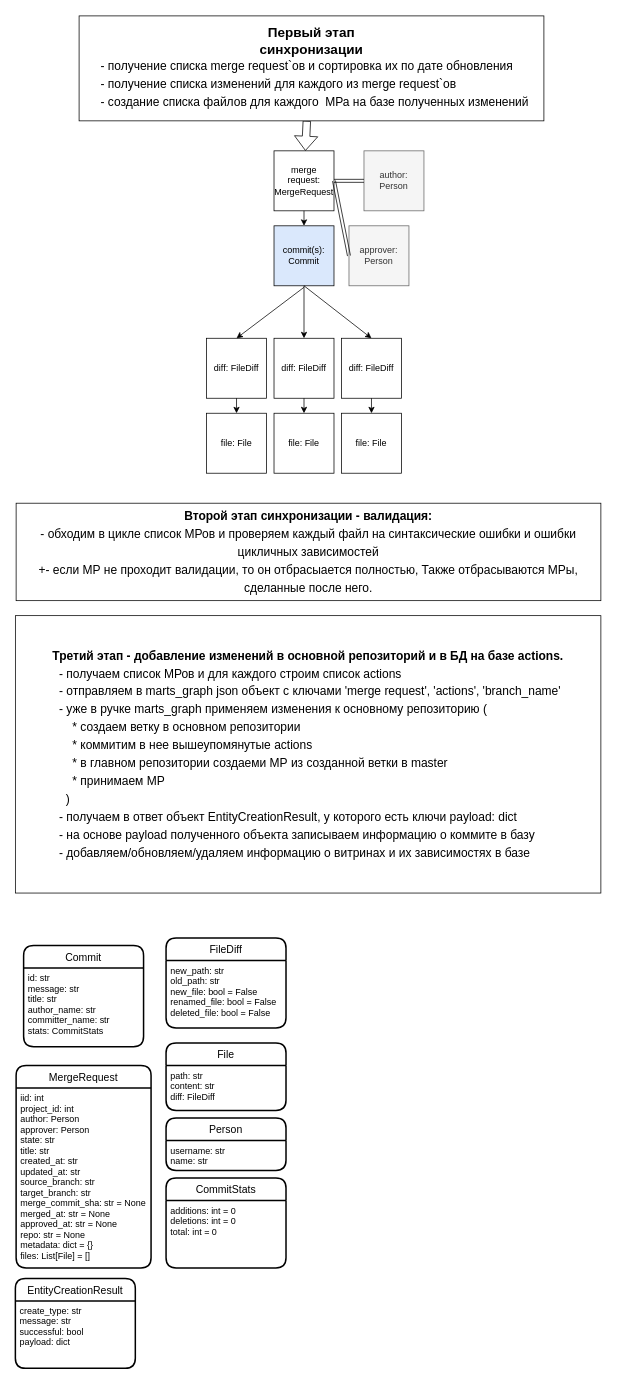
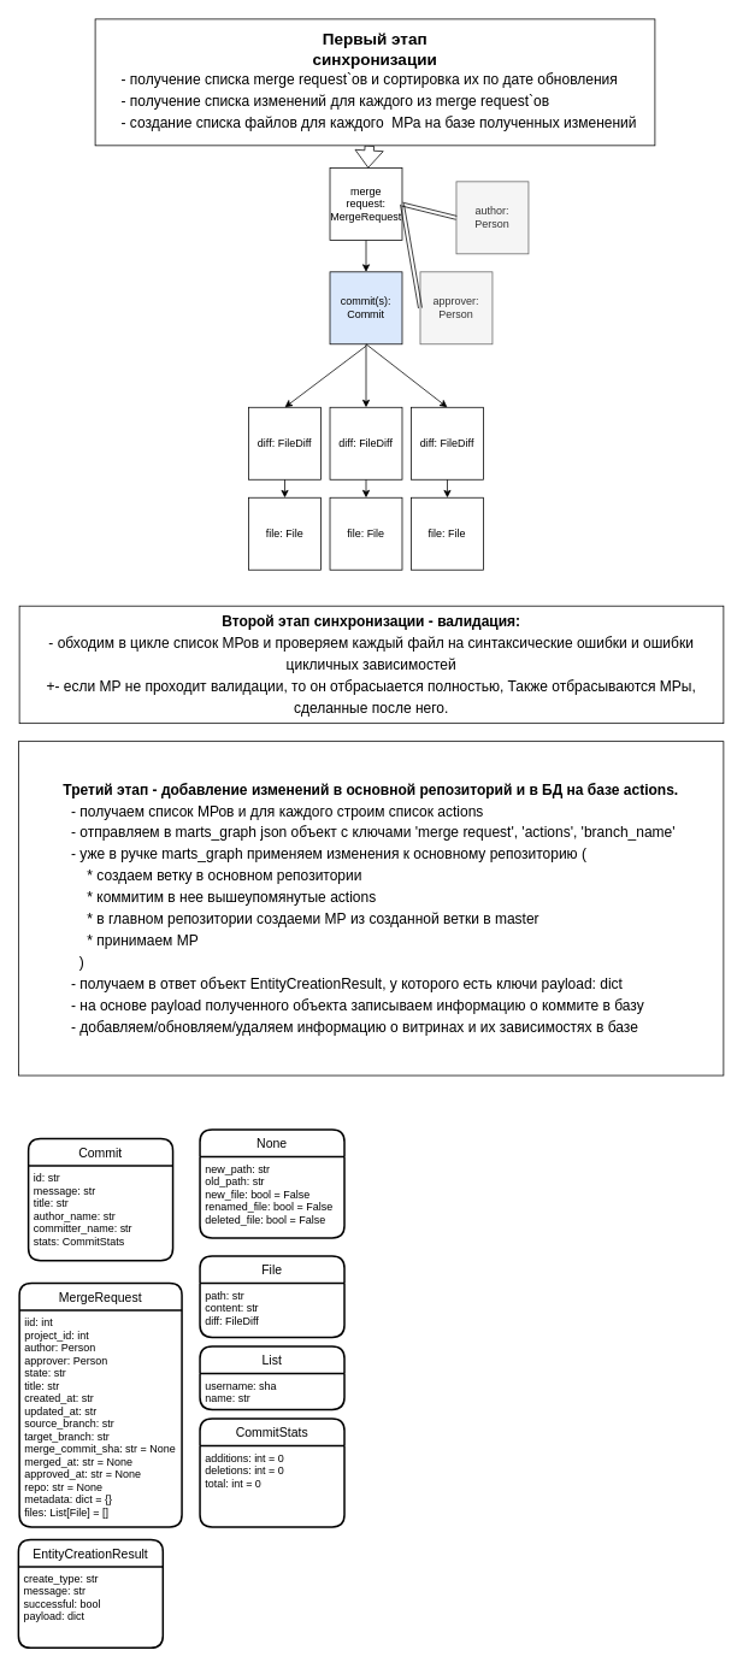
  <mxCell id="0" />
  <mxCell id="1" parent="0" />
- <mxCell id="2" value="merge request: MergeRequest" style="whiteSpace=wrap;html=1;aspect=fixed;" parent="1" vertex="1"><mxGeometry x="365" y="200" width="80" height="80" as="geometry" /></mxCell>
+ <mxCell id="2" value="merge request: MergeRequest" style="whiteSpace=wrap;html=1;aspect=fixed;" parent="1" vertex="1"><mxGeometry x="365" y="185" width="80" height="80" as="geometry" /></mxCell>
  <mxCell id="3" value="commit(s): Commit" style="whiteSpace=wrap;html=1;aspect=fixed;fillColor=#dae8fc;" parent="1" vertex="1"><mxGeometry x="365" y="300" width="80" height="80" as="geometry" /></mxCell>
- <mxCell id="4" value="author: Person&lt;br&gt;" style="whiteSpace=wrap;html=1;aspect=fixed;fillColor=#f5f5f5;strokeColor=#666666;fontColor=#333333;" parent="1" vertex="1"><mxGeometry x="485" y="200" width="80" height="80" as="geometry" /></mxCell>
+ <mxCell id="4" value="author: Person&lt;br&gt;" style="whiteSpace=wrap;html=1;aspect=fixed;fillColor=#f5f5f5;strokeColor=#666666;fontColor=#333333;" parent="1" vertex="1"><mxGeometry x="505" y="200" width="80" height="80" as="geometry" /></mxCell>
  <mxCell id="5" value="approver: Person&lt;br&gt;" style="whiteSpace=wrap;html=1;aspect=fixed;fillColor=#f5f5f5;strokeColor=#666666;fontColor=#333333;" parent="1" vertex="1"><mxGeometry x="465" y="300" width="80" height="80" as="geometry" /></mxCell>
  <mxCell id="6" value="" style="shape=link;html=1;entryX=0;entryY=0.5;entryDx=0;entryDy=0;exitX=1;exitY=0.5;exitDx=0;exitDy=0;" parent="1" source="2" target="5" edge="1"><mxGeometry width="100" relative="1" as="geometry"><mxPoint x="515" y="370" as="sourcePoint" /><mxPoint x="615" y="370" as="targetPoint" /></mxGeometry></mxCell>
  <mxCell id="7" value="" style="shape=link;html=1;entryX=0;entryY=0.5;entryDx=0;entryDy=0;exitX=1;exitY=0.5;exitDx=0;exitDy=0;" parent="1" source="2" target="4" edge="1"><mxGeometry width="100" relative="1" as="geometry"><mxPoint x="405" y="550" as="sourcePoint" /><mxPoint x="505" y="550" as="targetPoint" /></mxGeometry></mxCell>
  <mxCell id="8" value="file: File" style="whiteSpace=wrap;html=1;aspect=fixed;" parent="1" vertex="1"><mxGeometry x="275" y="550" width="80" height="80" as="geometry" /></mxCell>
  <mxCell id="9" value="diff: FileDiff" style="whiteSpace=wrap;html=1;aspect=fixed;" parent="1" vertex="1"><mxGeometry x="275" y="450" width="80" height="80" as="geometry" /></mxCell>
  <mxCell id="10" value="MergeRequest" style="swimlane;childLayout=stackLayout;horizontal=1;startSize=30;horizontalStack=0;rounded=1;fontSize=14;fontStyle=0;strokeWidth=2;resizeParent=0;resizeLast=1;shadow=0;dashed=0;align=center;" parent="1" vertex="1"><mxGeometry x="21" y="1420" width="180" height="270" as="geometry" /></mxCell>
  <mxCell id="11" value="iid: int&#10;project_id: int&#10;author: Person&#10;approver: Person&#10;state: str&#10;title: str&#10;created_at: str&#10;updated_at: str&#10;source_branch: str&#10;target_branch: str&#10;merge_commit_sha: str = None&#10;merged_at: str = None&#10;approved_at: str = None&#10;repo: str = None&#10;metadata: dict = {}&#10;files: List[File] = []" style="align=left;strokeColor=none;fillColor=none;spacingLeft=4;fontSize=12;verticalAlign=top;resizable=0;rotatable=0;part=1;" parent="10" vertex="1"><mxGeometry y="30" width="180" height="240" as="geometry" /></mxCell>
- <mxCell id="12" value="Person" style="swimlane;childLayout=stackLayout;horizontal=1;startSize=30;horizontalStack=0;rounded=1;fontSize=14;fontStyle=0;strokeWidth=2;resizeParent=0;resizeLast=1;shadow=0;dashed=0;align=center;" parent="1" vertex="1"><mxGeometry x="221" y="1490" width="160" height="70" as="geometry" /></mxCell>
- <mxCell id="13" value="username: str&#10;name: str" style="align=left;strokeColor=none;fillColor=none;spacingLeft=4;fontSize=12;verticalAlign=top;resizable=0;rotatable=0;part=1;" parent="12" vertex="1"><mxGeometry y="30" width="160" height="40" as="geometry" /></mxCell>
+ <mxCell id="12" value="List" style="swimlane;childLayout=stackLayout;horizontal=1;startSize=30;horizontalStack=0;rounded=1;fontSize=14;fontStyle=0;strokeWidth=2;resizeParent=0;resizeLast=1;shadow=0;dashed=0;align=center;" parent="1" vertex="1"><mxGeometry x="221" y="1490" width="160" height="70" as="geometry" /></mxCell>
+ <mxCell id="13" value="username: sha&#10;name: str" style="align=left;strokeColor=none;fillColor=none;spacingLeft=4;fontSize=12;verticalAlign=top;resizable=0;rotatable=0;part=1;" parent="12" vertex="1"><mxGeometry y="30" width="160" height="40" as="geometry" /></mxCell>
  <mxCell id="14" style="edgeStyle=orthogonalEdgeStyle;rounded=0;orthogonalLoop=1;jettySize=auto;html=1;exitX=0.5;exitY=1;exitDx=0;exitDy=0;" parent="12" source="13" target="13" edge="1"><mxGeometry relative="1" as="geometry" /></mxCell>
  <mxCell id="15" value="File" style="swimlane;childLayout=stackLayout;horizontal=1;startSize=30;horizontalStack=0;rounded=1;fontSize=14;fontStyle=0;strokeWidth=2;resizeParent=0;resizeLast=1;shadow=0;dashed=0;align=center;" parent="1" vertex="1"><mxGeometry x="221" y="1390" width="160" height="90" as="geometry" /></mxCell>
  <mxCell id="16" value="path: str&#10;content: str&#10;diff: FileDiff" style="align=left;strokeColor=none;fillColor=none;spacingLeft=4;fontSize=12;verticalAlign=top;resizable=0;rotatable=0;part=1;" parent="15" vertex="1"><mxGeometry y="30" width="160" height="60" as="geometry" /></mxCell>
- <mxCell id="17" value="FileDiff" style="swimlane;childLayout=stackLayout;horizontal=1;startSize=30;horizontalStack=0;rounded=1;fontSize=14;fontStyle=0;strokeWidth=2;resizeParent=0;resizeLast=1;shadow=0;dashed=0;align=center;" parent="1" vertex="1"><mxGeometry x="221" y="1250" width="160" height="120" as="geometry" /></mxCell>
+ <mxCell id="17" value="None" style="swimlane;childLayout=stackLayout;horizontal=1;startSize=30;horizontalStack=0;rounded=1;fontSize=14;fontStyle=0;strokeWidth=2;resizeParent=0;resizeLast=1;shadow=0;dashed=0;align=center;" parent="1" vertex="1"><mxGeometry x="221" y="1250" width="160" height="120" as="geometry" /></mxCell>
  <mxCell id="18" value="new_path: str&#10;    old_path: str&#10;    new_file: bool = False&#10;    renamed_file: bool = False&#10;    deleted_file: bool = False" style="align=left;strokeColor=none;fillColor=none;spacingLeft=4;fontSize=12;verticalAlign=top;resizable=0;rotatable=0;part=1;" parent="17" vertex="1"><mxGeometry y="30" width="160" height="90" as="geometry" /></mxCell>
  <mxCell id="19" value="CommitStats" style="swimlane;childLayout=stackLayout;horizontal=1;startSize=30;horizontalStack=0;rounded=1;fontSize=14;fontStyle=0;strokeWidth=2;resizeParent=0;resizeLast=1;shadow=0;dashed=0;align=center;" parent="1" vertex="1"><mxGeometry x="221" y="1570" width="160" height="120" as="geometry" /></mxCell>
  <mxCell id="20" value="    additions: int = 0&#10;    deletions: int = 0&#10;    total: int = 0" style="align=left;strokeColor=none;fillColor=none;spacingLeft=4;fontSize=12;verticalAlign=top;resizable=0;rotatable=0;part=1;" parent="19" vertex="1"><mxGeometry y="30" width="160" height="90" as="geometry" /></mxCell>
  <mxCell id="21" value="Commit" style="swimlane;childLayout=stackLayout;horizontal=1;startSize=30;horizontalStack=0;rounded=1;fontSize=14;fontStyle=0;strokeWidth=2;resizeParent=0;resizeLast=1;shadow=0;dashed=0;align=center;" parent="1" vertex="1"><mxGeometry x="31" y="1260" width="160" height="135" as="geometry" /></mxCell>
  <mxCell id="22" value="    id: str&#10;    message: str&#10;    title: str&#10;    author_name: str&#10;    committer_name: str&#10;    stats: CommitStats" style="align=left;strokeColor=none;fillColor=none;spacingLeft=4;fontSize=12;verticalAlign=top;resizable=0;rotatable=0;part=1;" parent="21" vertex="1"><mxGeometry y="30" width="160" height="105" as="geometry" /></mxCell>
  <mxCell id="23" value="" style="endArrow=classic;html=1;entryX=0.5;entryY=0;entryDx=0;entryDy=0;" parent="1" target="9" edge="1"><mxGeometry width="50" height="50" relative="1" as="geometry"><mxPoint x="405" y="382" as="sourcePoint" /><mxPoint x="309" y="430" as="targetPoint" /></mxGeometry></mxCell>
  <mxCell id="24" value="" style="endArrow=classic;html=1;entryX=0.5;entryY=0;entryDx=0;entryDy=0;exitX=0.5;exitY=1;exitDx=0;exitDy=0;" parent="1" source="9" target="8" edge="1"><mxGeometry width="50" height="50" relative="1" as="geometry"><mxPoint x="-5" y="500" as="sourcePoint" /><mxPoint x="45" y="450" as="targetPoint" /></mxGeometry></mxCell>
  <mxCell id="25" value="" style="endArrow=classic;html=1;exitX=0.5;exitY=1;exitDx=0;exitDy=0;entryX=0.5;entryY=0;entryDx=0;entryDy=0;" parent="1" source="2" target="3" edge="1"><mxGeometry width="50" height="50" relative="1" as="geometry"><mxPoint x="239" y="345" as="sourcePoint" /><mxPoint x="289" y="295" as="targetPoint" /></mxGeometry></mxCell>
  <mxCell id="26" value="" style="endArrow=classic;html=1;entryX=0.5;entryY=0;entryDx=0;entryDy=0;exitX=0.5;exitY=1;exitDx=0;exitDy=0;" parent="1" source="3" edge="1"><mxGeometry width="50" height="50" relative="1" as="geometry"><mxPoint x="185" y="490" as="sourcePoint" /><mxPoint x="405" y="450" as="targetPoint" /></mxGeometry></mxCell>
  <mxCell id="27" value="" style="endArrow=classic;html=1;exitX=0.5;exitY=1;exitDx=0;exitDy=0;entryX=0.5;entryY=0;entryDx=0;entryDy=0;" parent="1" source="3" edge="1"><mxGeometry width="50" height="50" relative="1" as="geometry"><mxPoint x="-5" y="500" as="sourcePoint" /><mxPoint x="495" y="450" as="targetPoint" /></mxGeometry></mxCell>
  <mxCell id="28" value="file: File" style="whiteSpace=wrap;html=1;aspect=fixed;" parent="1" vertex="1"><mxGeometry x="365" y="550" width="80" height="80" as="geometry" /></mxCell>
  <mxCell id="29" value="diff: FileDiff" style="whiteSpace=wrap;html=1;aspect=fixed;" parent="1" vertex="1"><mxGeometry x="365" y="450" width="80" height="80" as="geometry" /></mxCell>
  <mxCell id="30" value="" style="endArrow=classic;html=1;entryX=0.5;entryY=0;entryDx=0;entryDy=0;exitX=0.5;exitY=1;exitDx=0;exitDy=0;" parent="1" source="29" target="28" edge="1"><mxGeometry width="50" height="50" relative="1" as="geometry"><mxPoint x="85" y="500" as="sourcePoint" /><mxPoint x="135" y="450" as="targetPoint" /></mxGeometry></mxCell>
  <mxCell id="31" value="file: File" style="whiteSpace=wrap;html=1;aspect=fixed;" parent="1" vertex="1"><mxGeometry x="455" y="550" width="80" height="80" as="geometry" /></mxCell>
  <mxCell id="32" value="diff: FileDiff" style="whiteSpace=wrap;html=1;aspect=fixed;" parent="1" vertex="1"><mxGeometry x="455" y="450" width="80" height="80" as="geometry" /></mxCell>
  <mxCell id="33" value="" style="endArrow=classic;html=1;entryX=0.5;entryY=0;entryDx=0;entryDy=0;exitX=0.5;exitY=1;exitDx=0;exitDy=0;" parent="1" source="32" target="31" edge="1"><mxGeometry width="50" height="50" relative="1" as="geometry"><mxPoint x="175" y="500" as="sourcePoint" /><mxPoint x="225" y="450" as="targetPoint" /></mxGeometry></mxCell>
  <mxCell id="34" value="" style="shape=flexArrow;endArrow=classic;html=1;exitX=0.49;exitY=1;exitDx=0;exitDy=0;exitPerimeter=0;" parent="1" source="35" target="2" edge="1"><mxGeometry width="50" height="50" relative="1" as="geometry"><mxPoint x="275" y="760" as="sourcePoint" /><mxPoint x="645" y="320" as="targetPoint" /></mxGeometry></mxCell>
  <mxCell id="35" value="&lt;div style=&quot;font-size: 18px&quot;&gt;&lt;b style=&quot;background-color: rgb(255 , 255 , 255)&quot;&gt;&lt;font style=&quot;font-size: 18px&quot;&gt;Первый этап&lt;/font&gt;&lt;/b&gt;&lt;/div&gt;&lt;b style=&quot;text-align: left ; background-color: rgb(255 , 255 , 255) ; font-size: 18px&quot;&gt;&lt;div style=&quot;text-align: center&quot;&gt;&lt;b&gt;&lt;font style=&quot;font-size: 18px&quot;&gt;синхронизации&lt;/font&gt;&lt;/b&gt;&lt;/div&gt;&lt;/b&gt;&lt;div style=&quot;text-align: left ; font-size: 16px ; line-height: 24px&quot;&gt;&lt;div&gt;&lt;span style=&quot;background-color: rgb(255 , 255 , 255)&quot;&gt;&amp;nbsp; - получение списка merge request`ов и сортировка их по дате обновления&lt;/span&gt;&lt;/div&gt;&lt;div&gt;&lt;span style=&quot;background-color: rgb(255 , 255 , 255)&quot;&gt;&amp;nbsp; - получение списка изменений для каждого из merge request`ов&lt;/span&gt;&lt;/div&gt;&lt;div&gt;&lt;span style=&quot;background-color: rgb(255 , 255 , 255)&quot;&gt;&amp;nbsp; - создание списка файлов для каждого &amp;nbsp;МРа на базе полученных изменений&lt;/span&gt;&lt;/div&gt;&lt;/div&gt;" style="rounded=0;whiteSpace=wrap;html=1;" parent="1" vertex="1"><mxGeometry x="105" y="20" width="620" height="140" as="geometry" /></mxCell>
  <mxCell id="36" value="&lt;div style=&quot;font-size: 16px ; line-height: 24px&quot;&gt;&lt;div&gt;&lt;span style=&quot;background-color: rgb(255 , 255 , 255)&quot;&gt;&lt;b&gt;Второй этап синхронизации - валидация:&lt;/b&gt;&lt;/span&gt;&lt;/div&gt;&lt;div&gt;&lt;span style=&quot;background-color: rgb(255 , 255 , 255)&quot;&gt; - обходим в цикле список МРов и проверяем каждый файл на синтаксические ошибки и ошибки цикличных зависимостей&lt;/span&gt;&lt;/div&gt;&lt;div&gt;&lt;span style=&quot;background-color: rgb(255 , 255 , 255)&quot;&gt; +- если МР не проходит валидации, то он отбрасыается полностью, Также отбрасываются МРы, сделанные после него.&lt;/span&gt;&lt;/div&gt;&lt;/div&gt;" style="rounded=0;whiteSpace=wrap;html=1;" parent="1" vertex="1"><mxGeometry x="21" y="670" width="780" height="130" as="geometry" /></mxCell>
  <mxCell id="37" value="&lt;div style=&quot;font-size: 16px ; line-height: 24px&quot;&gt;&lt;div&gt;&lt;span style=&quot;background-color: rgb(255 , 255 , 255)&quot;&gt;&lt;b&gt;Третий этап - добавление изменений в основной репозиторий и в БД на базе actions.&lt;/b&gt;&lt;/span&gt;&lt;/div&gt;&lt;div style=&quot;text-align: left&quot;&gt;&lt;span style=&quot;background-color: rgb(255 , 255 , 255)&quot;&gt;&amp;nbsp; - получаем список МРов и для каждого строим список actions&lt;/span&gt;&lt;/div&gt;&lt;div style=&quot;text-align: left&quot;&gt;&lt;span style=&quot;background-color: rgb(255 , 255 , 255)&quot;&gt;&amp;nbsp; - отправляем в marts_graph json объект с ключами 'merge request', 'actions', 'branch_name'&lt;/span&gt;&lt;/div&gt;&lt;div style=&quot;text-align: left&quot;&gt;&lt;span style=&quot;background-color: rgb(255 , 255 , 255)&quot;&gt;&amp;nbsp; - уже в ручке marts_graph применяем изменения к основному репозиторию (&lt;/span&gt;&lt;/div&gt;&lt;div style=&quot;text-align: left&quot;&gt;&lt;span style=&quot;background-color: rgb(255 , 255 , 255)&quot;&gt;&amp;nbsp; &amp;nbsp; &amp;nbsp; * создаем ветку в основном репозитории&lt;/span&gt;&lt;/div&gt;&lt;div style=&quot;text-align: left&quot;&gt;&lt;span style=&quot;background-color: rgb(255 , 255 , 255)&quot;&gt;&amp;nbsp; &amp;nbsp; &amp;nbsp; * коммитим в нее вышеупомянутые actions&lt;/span&gt;&lt;/div&gt;&lt;div style=&quot;text-align: left&quot;&gt;&lt;span style=&quot;background-color: rgb(255 , 255 , 255)&quot;&gt;&amp;nbsp; &amp;nbsp; &amp;nbsp; * в главном репозитории создаеми МР из созданной ветки в master&lt;/span&gt;&lt;/div&gt;&lt;div style=&quot;text-align: left&quot;&gt;&lt;span style=&quot;background-color: rgb(255 , 255 , 255)&quot;&gt;&amp;nbsp; &amp;nbsp; &amp;nbsp; * принимаем МР&lt;/span&gt;&lt;/div&gt;&lt;div style=&quot;text-align: left&quot;&gt;&lt;span style=&quot;background-color: rgb(255 , 255 , 255)&quot;&gt;&amp;nbsp; &amp;nbsp; )&lt;/span&gt;&lt;/div&gt;&lt;div style=&quot;text-align: left&quot;&gt;&lt;span style=&quot;background-color: rgb(255 , 255 , 255)&quot;&gt;&amp;nbsp; - получаем в ответ объект EntityCreationResult, у которого есть ключи payload: dict&amp;nbsp;&lt;/span&gt;&lt;/div&gt;&lt;div style=&quot;text-align: left&quot;&gt;&lt;span style=&quot;background-color: rgb(255 , 255 , 255)&quot;&gt;&amp;nbsp; - на основе payload полученного объекта записываем информацию о коммите в базу&lt;/span&gt;&lt;/div&gt;&lt;div&gt;&lt;div style=&quot;text-align: left&quot;&gt;&lt;span style=&quot;background-color: rgb(255 , 255 , 255)&quot;&gt;&amp;nbsp; - добавляем/обновляем/удаляем информацию о витринах и их зависимостях в базе&lt;/span&gt;&lt;/div&gt;&lt;/div&gt;&lt;/div&gt;" style="rounded=0;whiteSpace=wrap;html=1;" parent="1" vertex="1"><mxGeometry x="20" y="820" width="781" height="370" as="geometry" /></mxCell>
  <mxCell id="38" value="EntityCreationResult" style="swimlane;childLayout=stackLayout;horizontal=1;startSize=30;horizontalStack=0;rounded=1;fontSize=14;fontStyle=0;strokeWidth=2;resizeParent=0;resizeLast=1;shadow=0;dashed=0;align=center;" parent="1" vertex="1"><mxGeometry x="20" y="1704" width="160" height="120" as="geometry" /></mxCell>
  <mxCell id="39" value="create_type: str&#10;    message: str&#10;    successful: bool&#10;    payload: dict" style="align=left;strokeColor=none;fillColor=none;spacingLeft=4;fontSize=12;verticalAlign=top;resizable=0;rotatable=0;part=1;" parent="38" vertex="1"><mxGeometry y="30" width="160" height="90" as="geometry" /></mxCell>
